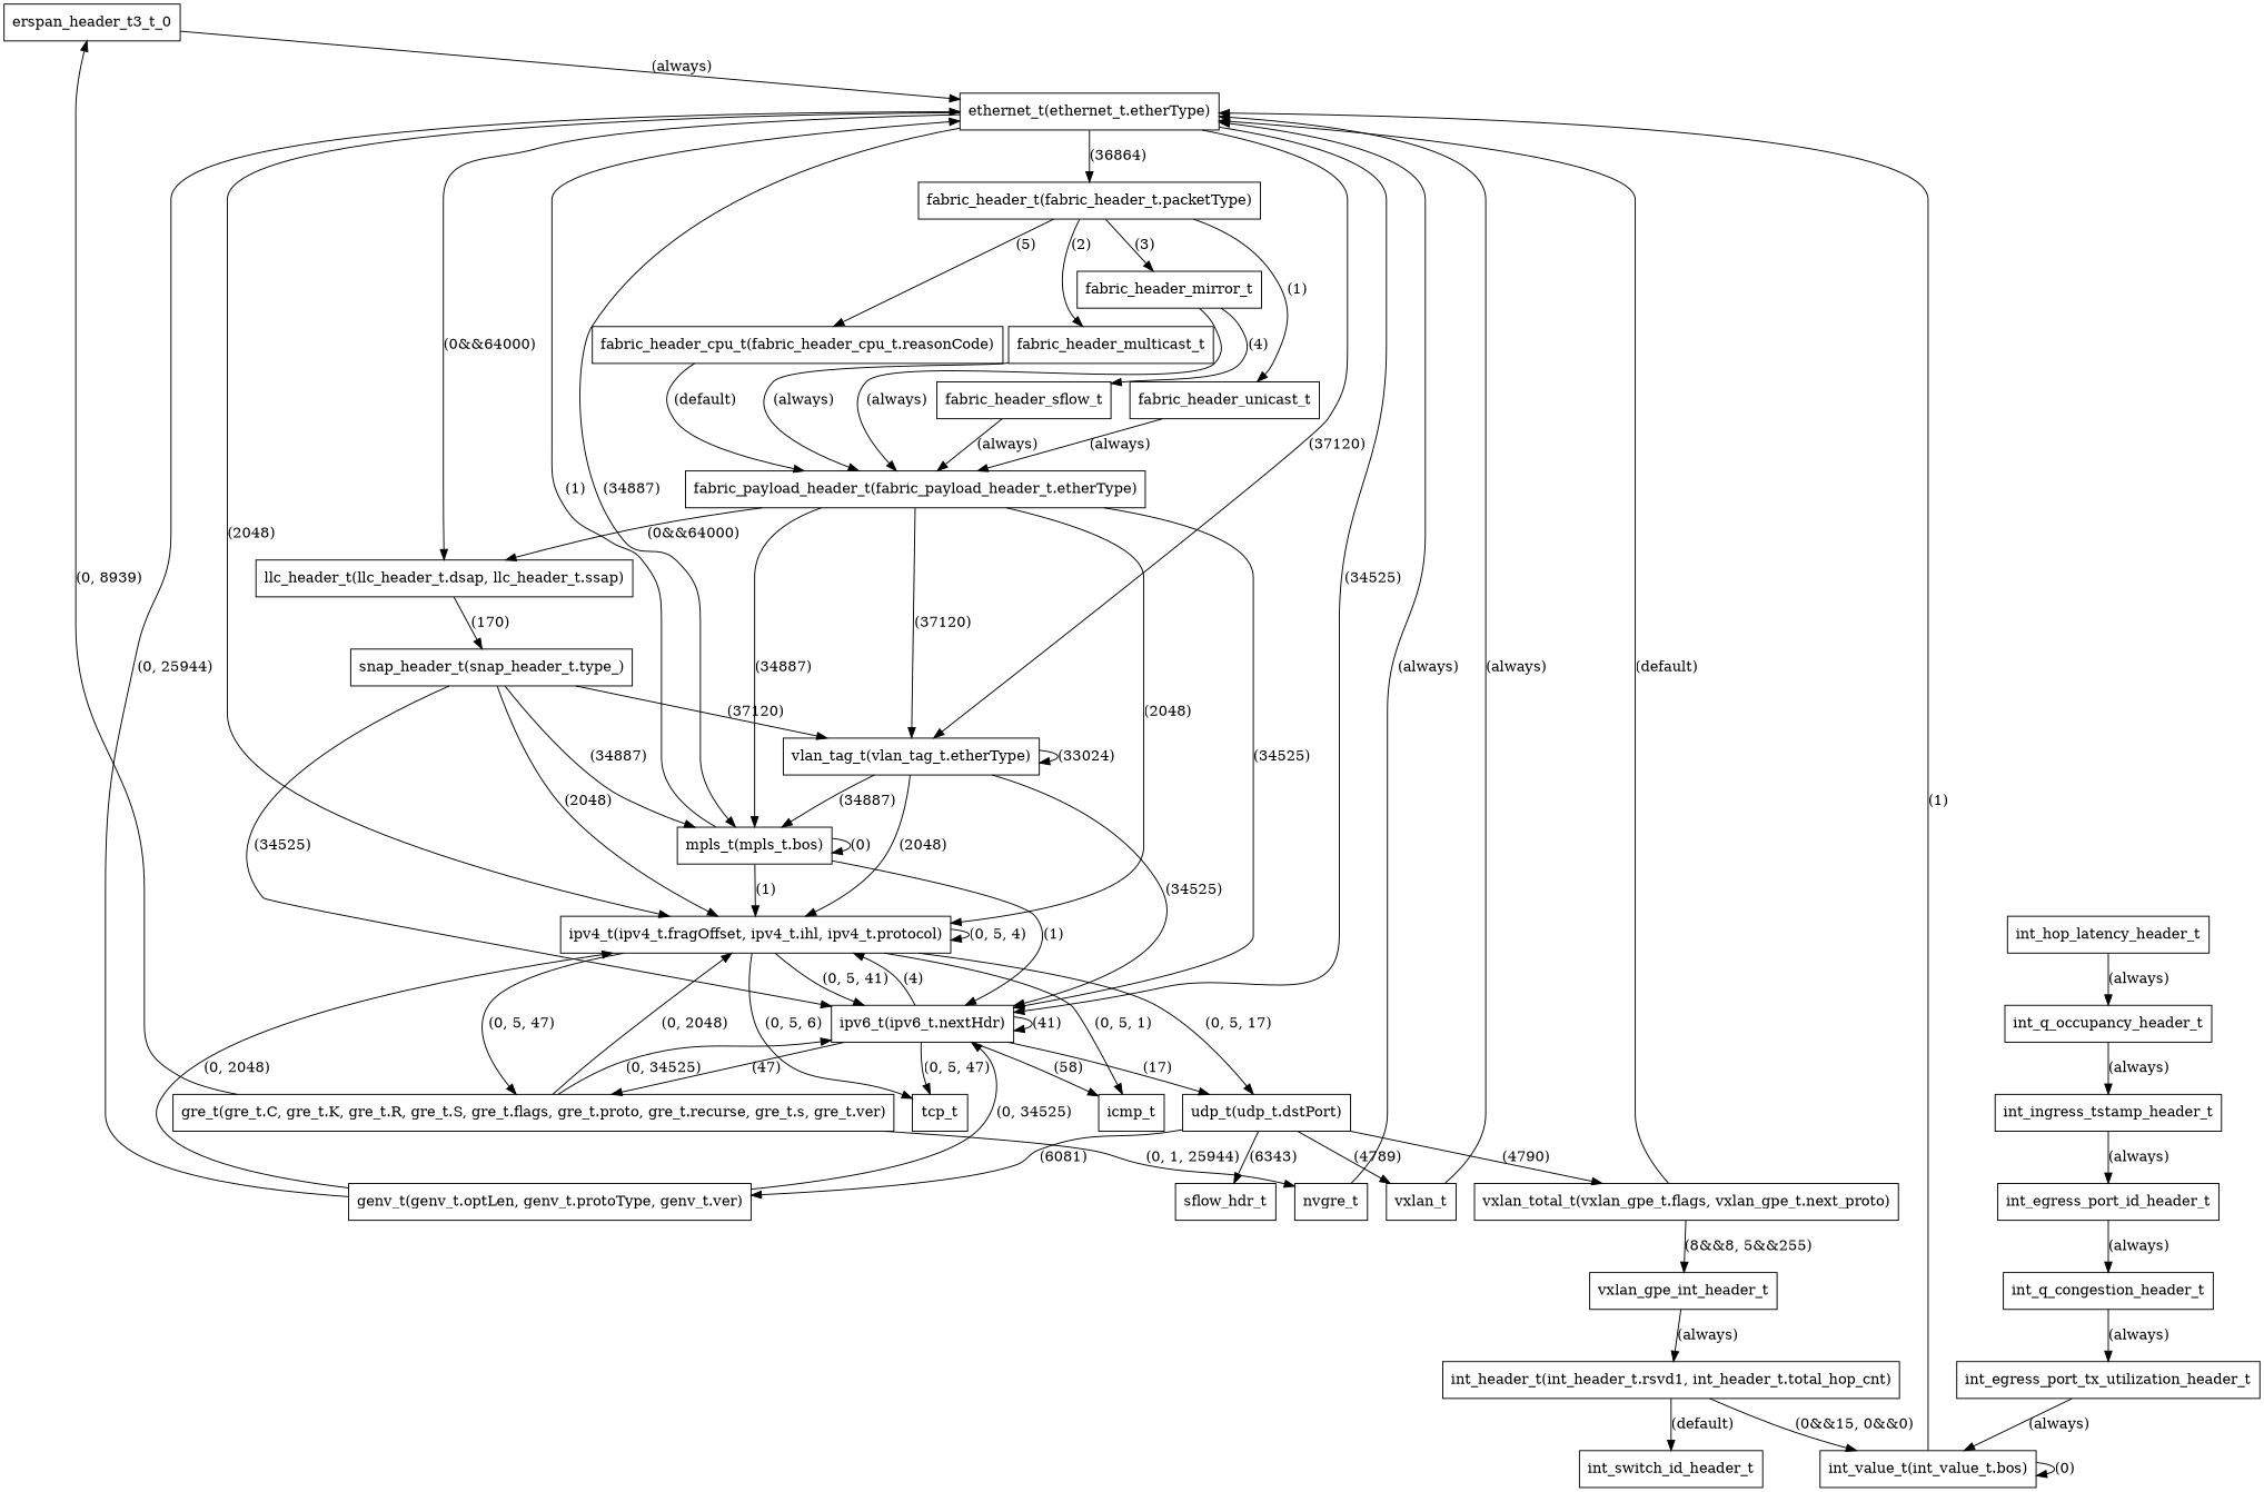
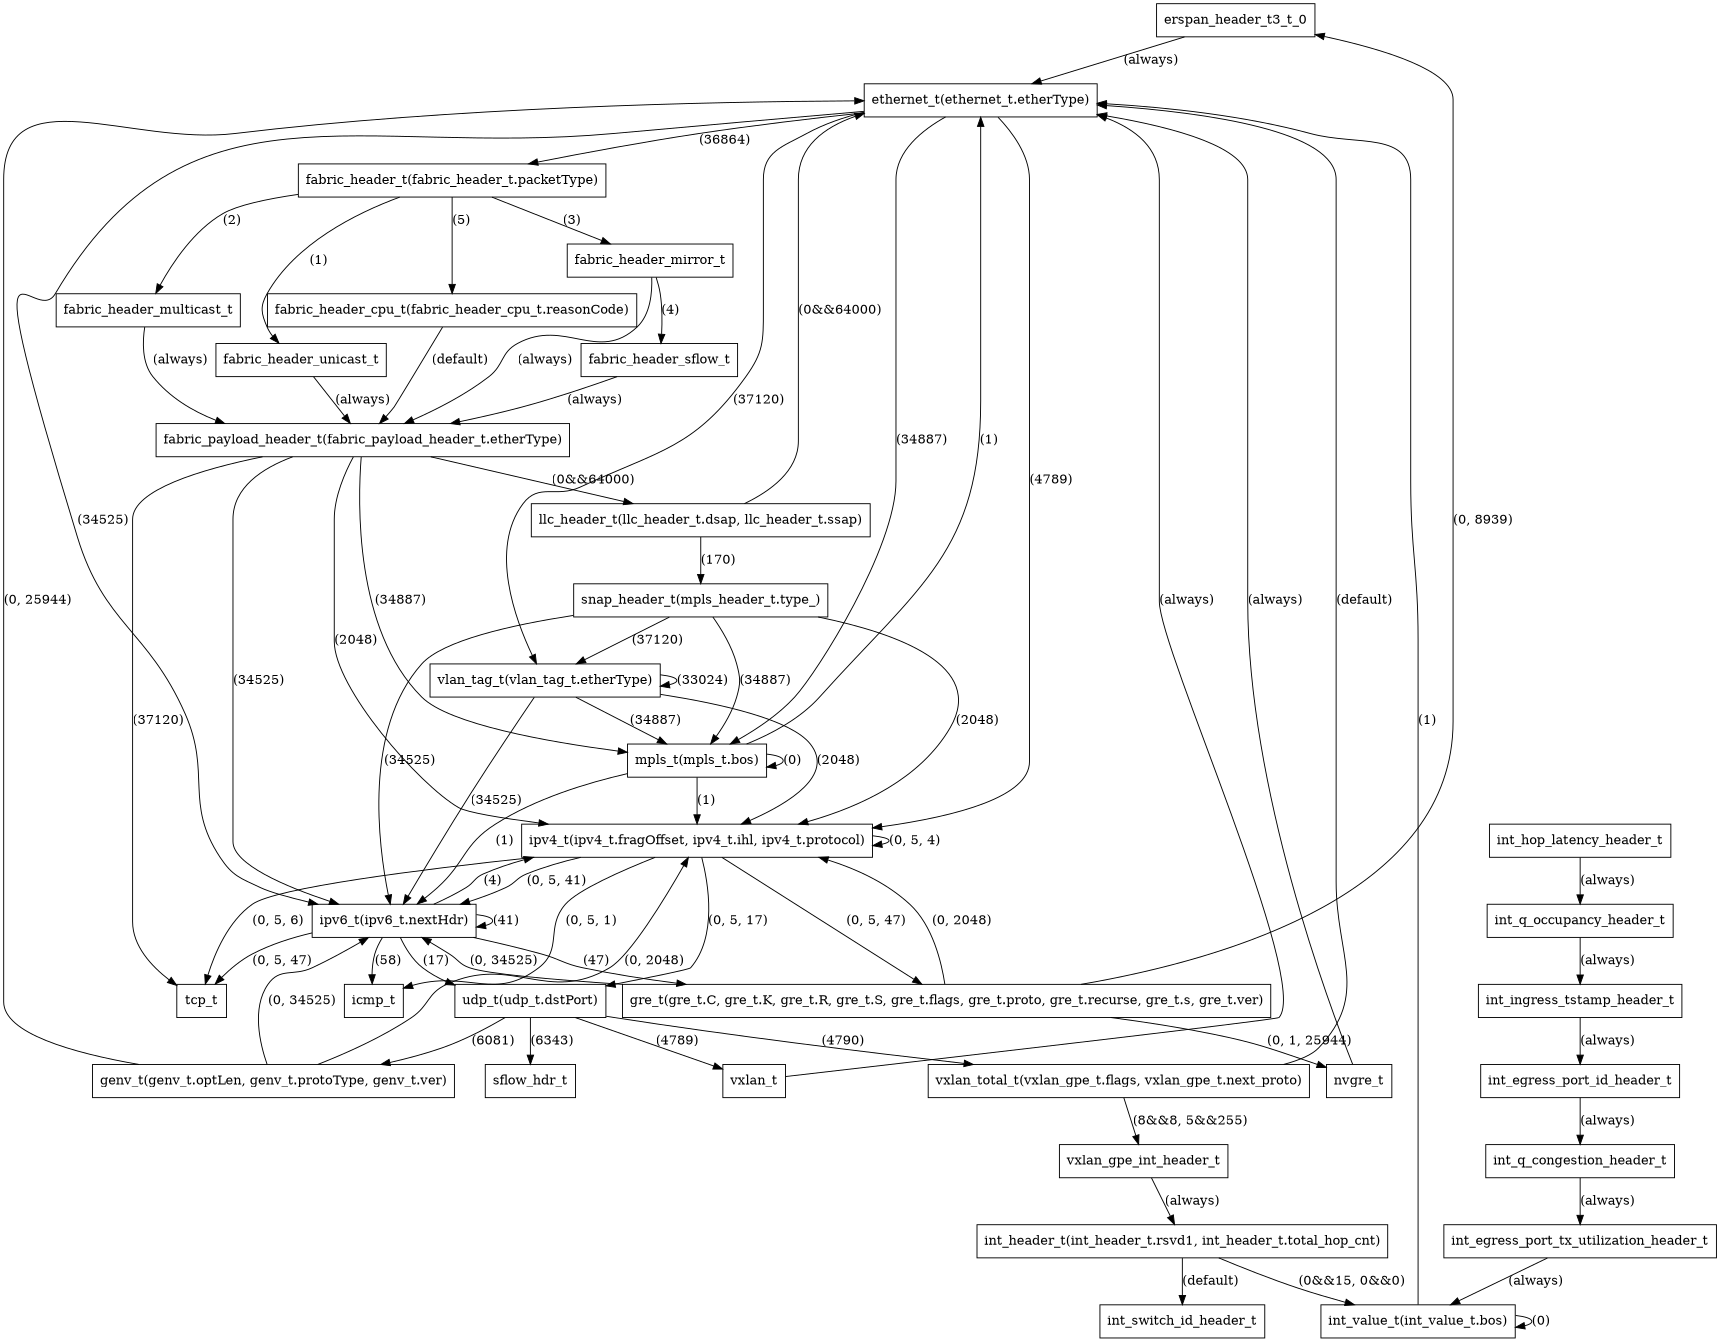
  digraph {
    splines=true
    node [shape=rectangle]
    edge [shape=rectangle]
    n1 [label=erspan_header_t3_t_0]
    n2 [label="ethernet_t(ethernet_t.etherType)"]
    n3 [label="fabric_header_t(fabric_header_t.packetType)"]
    n4 [label="ipv4_t(ipv4_t.fragOffset, ipv4_t.ihl, ipv4_t.protocol)"]
    n5 [label="ipv6_t(ipv6_t.nextHdr)"]
    n6 [label="llc_header_t(llc_header_t.dsap, llc_header_t.ssap)"]
    n7 [label="mpls_t(mpls_t.bos)"]
    n8 [label="vlan_tag_t(vlan_tag_t.etherType)"]
    n9 [label="fabric_header_cpu_t(fabric_header_cpu_t.reasonCode)"]
    n10 [label=fabric_header_mirror_t]
    n11 [label=fabric_header_multicast_t]
    n12 [label=fabric_header_unicast_t]
    n13 [label="gre_t(gre_t.C, gre_t.K, gre_t.R, gre_t.S, gre_t.flags, gre_t.proto, gre_t.recurse, gre_t.s, gre_t.ver)"]
    n14 [label=icmp_t]
    n15 [label=tcp_t]
    n16 [label="udp_t(udp_t.dstPort)"]
-   n17 [label="snap_header_t(snap_header_t.type_)"]
+   n17 [label="snap_header_t(mpls_header_t.type_)"]
    n18 [label="fabric_payload_header_t(fabric_payload_header_t.etherType)"]
    n19 [label=fabric_header_sflow_t]
    n20 [label=nvgre_t]
    n21 [label="genv_t(genv_t.optLen, genv_t.protoType, genv_t.ver)"]
    n22 [label=sflow_hdr_t]
    n23 [label="vxlan_total_t(vxlan_gpe_t.flags, vxlan_gpe_t.next_proto)"]
    n24 [label=vxlan_t]
    n25 [label=int_egress_port_id_header_t]
    n26 [label=int_q_congestion_header_t]
    n27 [label=int_egress_port_tx_utilization_header_t]
    n28 [label="int_value_t(int_value_t.bos)"]
    n29 [label="int_header_t(int_header_t.rsvd1, int_header_t.total_hop_cnt)"]
    n30 [label=int_switch_id_header_t]
    n31 [label=int_hop_latency_header_t]
    n32 [label=int_q_occupancy_header_t]
    n33 [label=int_ingress_tstamp_header_t]
    n34 [label=vxlan_gpe_int_header_t]
    n1 -> n2 [label="(always)"]
    n2 -> n3 [label="(36864)"]
-   n2 -> n4 [label="(2048)"]
+   n2 -> n4 [label="(4789)"]
    n2 -> n5 [label="(34525)"]
-   n2 -> n6 [label="(0&&64000)"]
+   n6 -> n2 [label="(0&&64000)"]
    n2 -> n7 [label="(34887)"]
    n2 -> n8 [label="(37120)"]
    n3 -> n9 [label="(5)"]
    n3 -> n10 [label="(3)"]
    n3 -> n11 [label="(2)"]
    n3 -> n12 [label="(1)"]
    n4 -> n4 [label="(0, 5, 4)"]
    n4 -> n5 [label="(0, 5, 41)"]
    n4 -> n13 [label="(0, 5, 47)"]
    n4 -> n14 [label="(0, 5, 1)"]
    n4 -> n15 [label="(0, 5, 6)"]
    n4 -> n16 [label="(0, 5, 17)"]
    n5 -> n4 [label="(4)"]
    n5 -> n5 [label="(41)"]
    n5 -> n13 [label="(47)"]
    n5 -> n14 [label="(58)"]
    n5 -> n15 [label="(0, 5, 47)"]
    n5 -> n16 [label="(17)"]
    n6 -> n17 [label="(170)"]
    n7 -> n2 [label="(1)"]
    n7 -> n4 [label="(1)"]
    n7 -> n5 [label="(1)"]
    n7 -> n7 [label="(0)"]
    n8 -> n4 [label="(2048)"]
    n8 -> n5 [label="(34525)"]
    n8 -> n7 [label="(34887)"]
    n8 -> n8 [label="(33024)"]
    n9 -> n18 [label="(default)"]
    n10 -> n18 [label="(always)"]
    n10 -> n19 [label="(4)"]
    n11 -> n18 [label="(always)"]
    n12 -> n18 [label="(always)"]
    n13 -> n1 [label="(0, 8939)"]
    n13 -> n4 [label="(0, 2048)"]
    n13 -> n5 [label="(0, 34525)"]
    n13 -> n20 [label="(0, 1, 25944)"]
    n16 -> n21 [label="(6081)"]
    n16 -> n22 [label="(6343)"]
    n16 -> n23 [label="(4790)"]
    n16 -> n24 [label="(4789)"]
    n17 -> n4 [label="(2048)"]
    n17 -> n5 [label="(34525)"]
    n17 -> n7 [label="(34887)"]
    n17 -> n8 [label="(37120)"]
    n18 -> n4 [label="(2048)"]
    n18 -> n5 [label="(34525)"]
    n18 -> n6 [label="(0&&64000)"]
    n18 -> n7 [label="(34887)"]
-   n18 -> n8 [label="(37120)"]
+   n18 -> n15 [label="(37120)"]
    n19 -> n18 [label="(always)"]
    n20 -> n2 [label="(always)"]
    n21 -> n2 [label="(0, 25944)"]
    n21 -> n4 [label="(0, 2048)"]
    n21 -> n5 [label="(0, 34525)"]
    n23 -> n2 [label="(default)"]
    n23 -> n34 [label="(8&&8, 5&&255)"]
    n24 -> n2 [label="(always)"]
    n25 -> n26 [label="(always)"]
    n26 -> n27 [label="(always)"]
    n27 -> n28 [label="(always)"]
    n28 -> n2 [label="(1)"]
    n28 -> n28 [label="(0)"]
    n29 -> n28 [label="(0&&15, 0&&0)"]
    n29 -> n30 [label="(default)"]
    n31 -> n32 [label="(always)"]
    n32 -> n33 [label="(always)"]
    n33 -> n25 [label="(always)"]
    n34 -> n29 [label="(always)"]
  }
